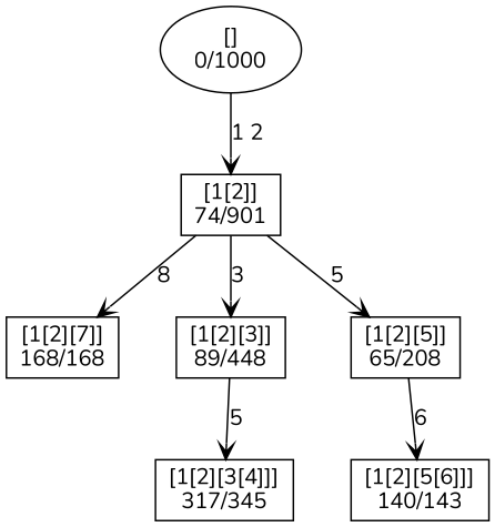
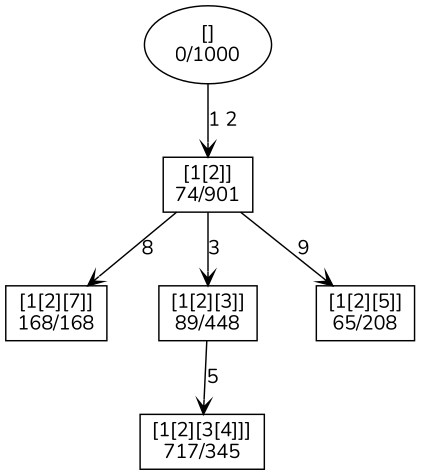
  digraph {
    fontname=Nunito
    nodesep=0.5
    node [fontname=Nunito shape=box]
    edge [arrowhead=vee fontname=Nunito]
-   n1 [label="[1[2][3[4]]]\n317/345"]
+   n1 [label="[1[2][3[4]]]\n717/345"]
    n2 [label="[1[2][7]]\n168/168"]
-   n3 [label="[1[2][5[6]]]\n140/143"]
    n4 [label="[1[2][3]]\n89/448"]
    n5 [label="[1[2]]\n74/901"]
    n6 [label="[1[2][5]]\n65/208"]
    n7 [label="[]\n0/1000" shape=""]
    n4 -> n1 [label="5 "]
    n5 -> n2 [label="8 "]
    n5 -> n4 [label="3 "]
-   n5 -> n6 [label="5 "]
-   n6 -> n3 [label="6 "]
+   n5 -> n6 [label="9 "]
    n7 -> n5 [label="1 2 "]
  }
